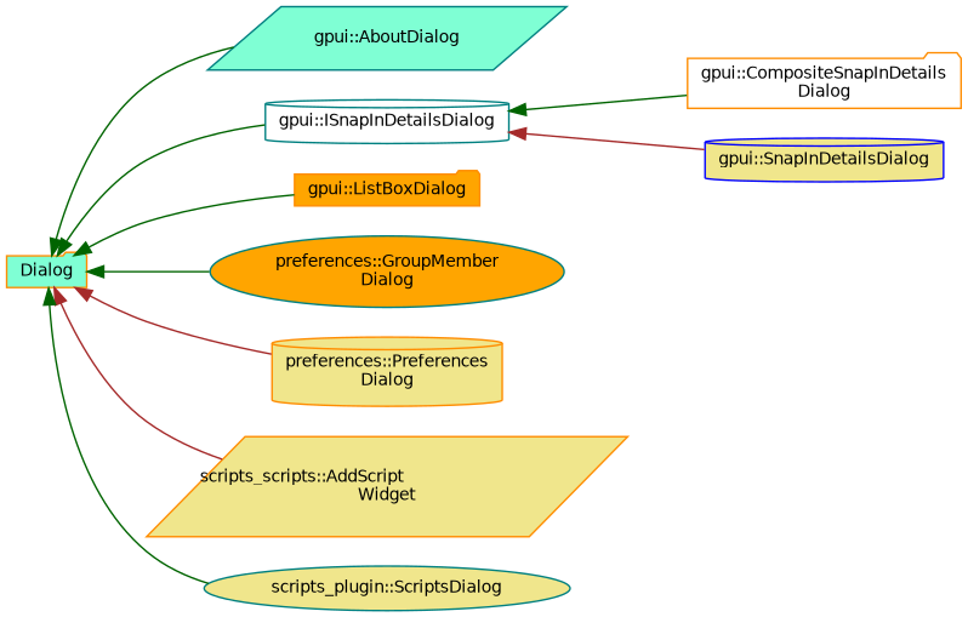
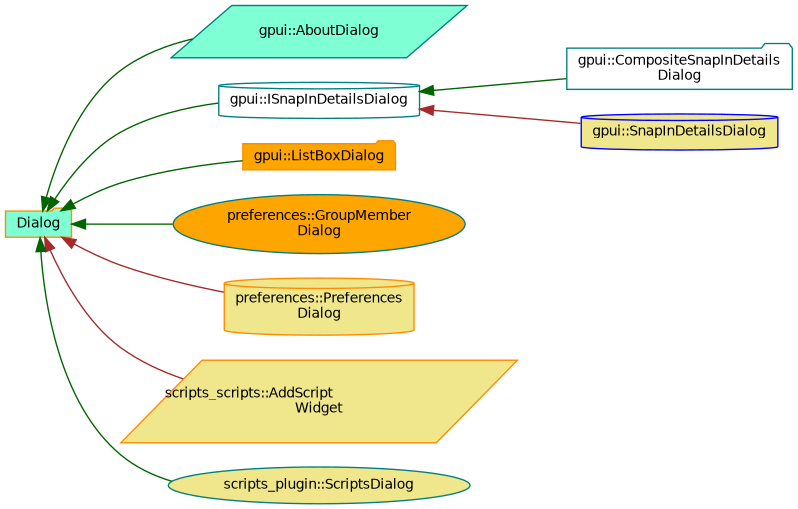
  digraph {
    rankdir=LR
    node [color=teal fillcolor=khaki fontname=Helvetica fontsize=10 shape=folder style=filled]
    edge [color=darkgreen dir=back fontname=Helvetica fontsize=10 labelfontname=Helvetica labelfontsize=10 style=solid]
    n1 [color=darkorange fillcolor=aquamarine height=0.2 label=Dialog width=0.4]
    n2 [fillcolor=aquamarine height=0.2 label="gpui::AboutDialog" shape=parallelogram width=0.4]
    n3 [fillcolor=white height=0.2 label="gpui::ISnapInDetailsDialog" shape=cylinder width=0.4]
    n4 [color=darkorange fillcolor=orange height=0.2 label="gpui::ListBoxDialog" width=0.4]
    n5 [fillcolor=orange height=0.2 label="preferences::GroupMember\lDialog" shape=ellipse width=0.4]
    n6 [color=darkorange height=0.2 label="preferences::Preferences\lDialog" shape=cylinder width=0.4]
    n7 [color=darkorange height=0.2 label="scripts_scripts::AddScript\lWidget" shape=parallelogram width=0.4]
    n8 [height=0.2 label="scripts_plugin::ScriptsDialog" shape=ellipse width=0.4]
-   n9 [color=darkorange fillcolor=white height=0.2 label="gpui::CompositeSnapInDetails\lDialog" width=0.4]
+   n9 [fillcolor=white height=0.2 label="gpui::CompositeSnapInDetails\lDialog" width=0.4]
    n10 [color=blue height=0.2 label="gpui::SnapInDetailsDialog" shape=cylinder width=0.4]
    n1 -> n2
    n1 -> n3
    n1 -> n4
    n1 -> n5
    n1 -> n6 [color=brown]
    n1 -> n7 [color=brown]
    n1 -> n8
    n3 -> n9
    n3 -> n10 [color=brown]
  }
